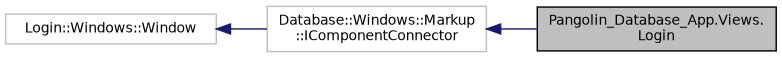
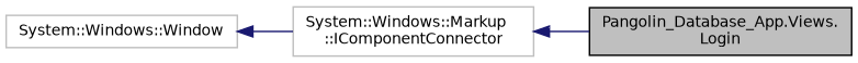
  digraph {
    rankdir=LR
    node [color=grey75 fillcolor=white fontname=Helvetica fontsize=10 shape=record style=filled]
    edge [color=midnightblue dir=back fontname=Helvetica fontsize=10 labelfontname=Helvetica labelfontsize=10 style=solid]
    n1 [color=black fillcolor=grey75 fontcolor=black height=0.2 label="Pangolin_Database_App.Views.\lLogin" width=0.4]
-   n2 [height=0.2 label="Login::Windows::Window" width=0.4]
-   n3 [height=0.2 label="Database::Windows::Markup\l::IComponentConnector" width=0.4]
+   n2 [height=0.2 label="System::Windows::Window" width=0.4]
+   n3 [height=0.2 label="System::Windows::Markup\l::IComponentConnector" width=0.4]
    n2 -> n3
    n3 -> n1
  }
